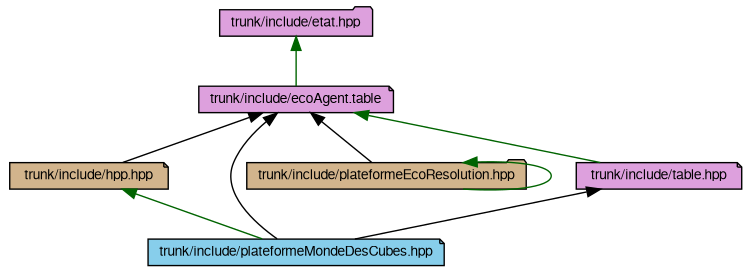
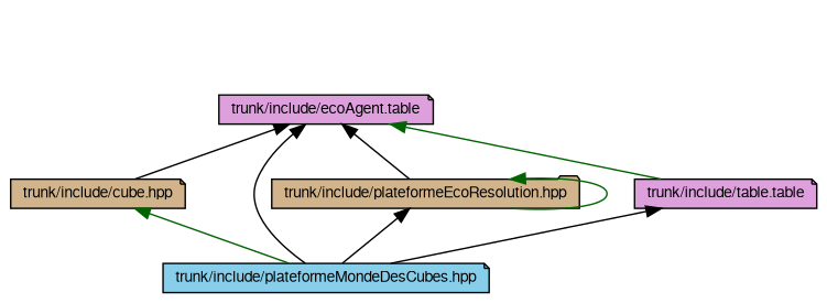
  digraph {
    node [color=black fillcolor=plum fontname=FreeSans fontsize=10 shape=note style=filled]
    edge [color=black dir=back fontname=FreeSans fontsize=10 labelfontname=FreeSans labelfontsize=10 style=solid]
-   n1 [fontcolor=black height=0.2 label="trunk/include/etat.hpp" shape=folder width=0.4]
    n2 [height=0.2 label="trunk/include/ecoAgent.table" width=0.4]
-   n3 [fillcolor=tan height=0.2 label="trunk/include/hpp.hpp" width=0.4]
+   n3 [fillcolor=tan height=0.2 label="trunk/include/cube.hpp" width=0.4]
    n4 [fillcolor=skyblue height=0.2 label="trunk/include/plateformeMondeDesCubes.hpp" width=0.4]
    n5 [fillcolor=tan height=0.2 label="trunk/include/plateformeEcoResolution.hpp" shape=folder width=0.4]
-   n6 [height=0.2 label="trunk/include/table.hpp" width=0.4]
-   n1 -> n2 [color=darkgreen]
+   n6 [height=0.2 label="trunk/include/table.table" width=0.4]
    n2 -> n3
    n2 -> n4
    n2 -> n5
    n2 -> n6 [color=darkgreen]
    n3 -> n4 [color=darkgreen]
+   n5 -> n4
    n5 -> n5 [color=darkgreen]
    n6 -> n4
  }
